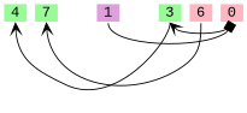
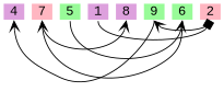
  digraph {
    fontname="Liberation Mono"
    rankdir=LR
    ranksep=0
    node [fillcolor=plum fontname="Liberation Mono" margin=0.02 shape=none style=filled]
    edge [fontname="Liberation Mono" style=invis]
-   4 [fillcolor=palegreen height=0 width=0.3]
-   7 [fillcolor=palegreen height=0 width=0.3]
+   4 [height=0 width=0.3]
+   7 [fillcolor=lightpink height=0 width=0.3]
+   5 [fillcolor=palegreen height=0 width=0.3]
+   8 [height=0 width=0.3]
    1 [height=0 width=0.3]
-   6 [fillcolor=lightpink height=0 width=0.3]
-   3 [fillcolor=palegreen height=0 width=0.3]
-   2 [fillcolor=lightpink height=0 width=0.3 label=0]
+   6 [fillcolor=palegreen height=0 width=0.3]
+   3 [fillcolor=palegreen height=0 width=0.3 label=9]
+   2 [fillcolor=lightpink height=0 width=0.3]
    4 -> 7
+   7 -> 5
+   7 -> 8 [arrowhead=vee constraint=false headport=s style=solid tailport=s]
+   5 -> 1
+   5 -> 6 [arrowhead=vee constraint=false headport=s style=solid tailport=s]
+   8 -> 3
+   1 -> 8
    1 -> 2 [arrowhead=box constraint=false headport=s style=solid tailport=s]
    6 -> 7 [arrowhead=vee constraint=false headport=s style=solid tailport=s]
    6 -> 2
    3 -> 4 [arrowhead=vee constraint=false headport=s style=solid tailport=s]
    3 -> 6
    2 -> 3 [arrowhead=vee constraint=false headport=s style=solid tailport=s]
  }
